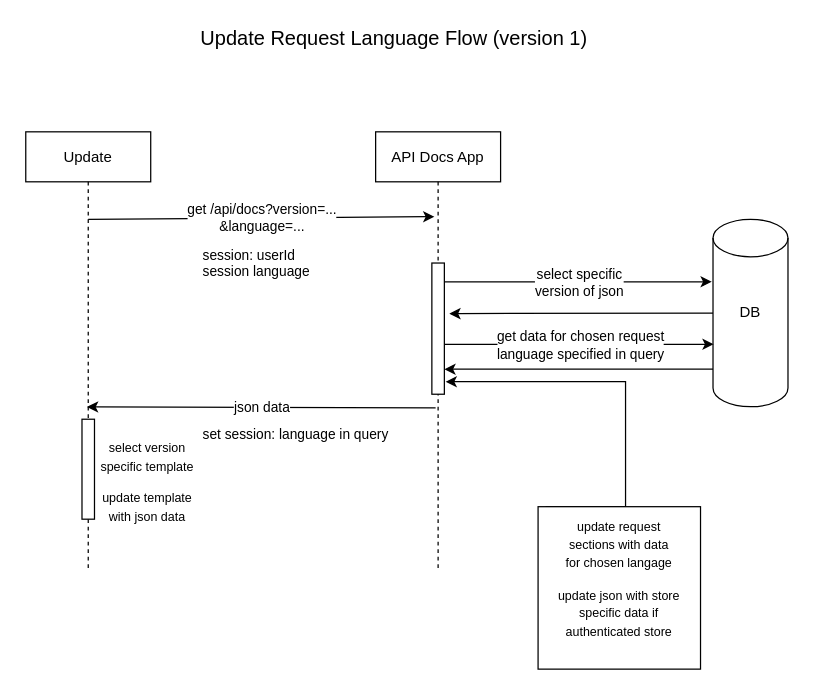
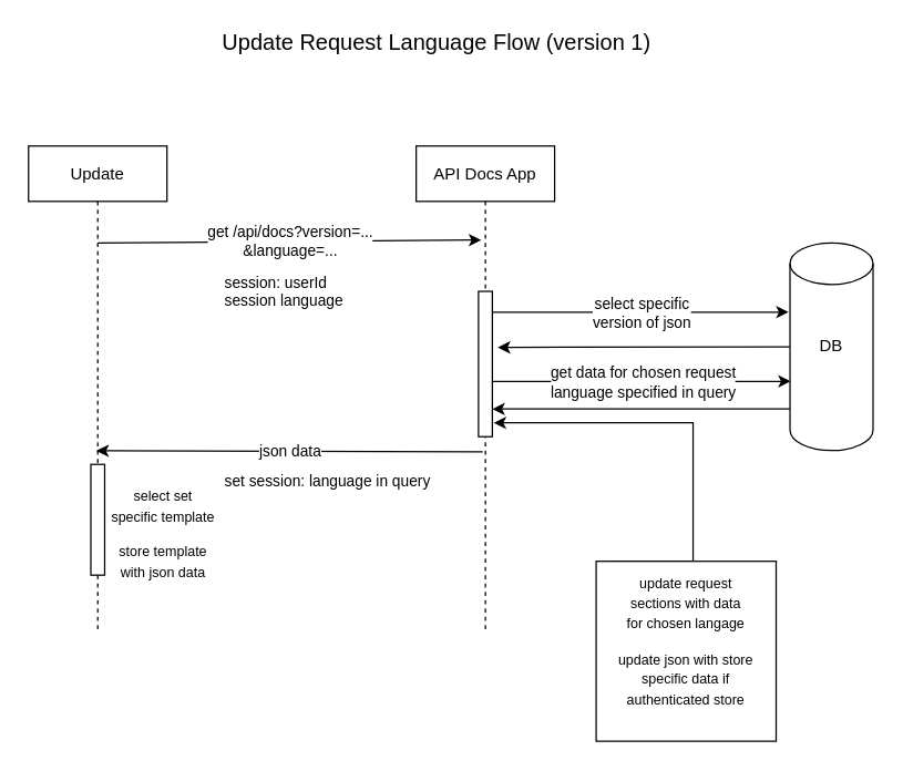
  <mxCell id="0" />
  <mxCell id="1" parent="0" />
  <mxCell id="2" value="Update" style="shape=umlLifeline;perimeter=lifelinePerimeter;container=1;collapsible=0;recursiveResize=0;rounded=0;shadow=0;strokeWidth=1;" vertex="1" parent="1"><mxGeometry x="20" y="105" width="100" height="350" as="geometry" /></mxCell>
  <mxCell id="3" value="API Docs App" style="shape=umlLifeline;perimeter=lifelinePerimeter;container=1;collapsible=0;recursiveResize=0;rounded=0;shadow=0;strokeWidth=1;" vertex="1" parent="1"><mxGeometry x="300" y="105" width="100" height="350" as="geometry" /></mxCell>
  <mxCell id="4" value="&lt;font size=&quot;3&quot;&gt;Update Request Language Flow (version 1)&lt;/font&gt;" style="text;html=1;strokeColor=none;fillColor=none;align=center;verticalAlign=middle;whiteSpace=wrap;rounded=0;" vertex="1" parent="1"><mxGeometry x="145" y="20" width="340" height="20" as="geometry" /></mxCell>
  <mxCell id="5" value="" style="shape=cylinder3;whiteSpace=wrap;html=1;boundedLbl=1;backgroundOutline=1;size=15;" vertex="1" parent="1"><mxGeometry x="570" y="175" width="60" height="150" as="geometry" /></mxCell>
  <mxCell id="6" value="DB" style="text;html=1;strokeColor=none;fillColor=none;align=center;verticalAlign=middle;whiteSpace=wrap;rounded=0;" vertex="1" parent="1"><mxGeometry x="580" y="240" width="40" height="20" as="geometry" /></mxCell>
  <mxCell id="7" value="" style="rounded=0;whiteSpace=wrap;html=1;" vertex="1" parent="1"><mxGeometry x="345" y="210" width="10" height="105" as="geometry" /></mxCell>
  <mxCell id="8" value="" style="endArrow=classic;html=1;" edge="1" parent="1"><mxGeometry relative="1" as="geometry"><mxPoint x="355" y="225" as="sourcePoint" /><mxPoint x="569" y="225" as="targetPoint" /></mxGeometry></mxCell>
  <mxCell id="9" value="select specific&lt;br&gt;version of json" style="edgeLabel;resizable=0;html=1;align=center;verticalAlign=middle;" connectable="0" vertex="1" parent="8"><mxGeometry relative="1" as="geometry" /></mxCell>
  <mxCell id="10" value="" style="endArrow=classic;html=1;" edge="1" parent="1"><mxGeometry relative="1" as="geometry"><mxPoint x="570" y="250" as="sourcePoint" /><mxPoint x="359" y="250.5" as="targetPoint" /></mxGeometry></mxCell>
  <mxCell id="11" value="" style="rounded=0;whiteSpace=wrap;html=1;" vertex="1" parent="1"><mxGeometry x="65" y="335" width="10" height="80" as="geometry" /></mxCell>
- <mxCell id="12" value="&lt;font style=&quot;font-size: 10px&quot;&gt;update template with json data&lt;/font&gt;" style="text;html=1;strokeColor=none;fillColor=none;align=center;verticalAlign=middle;whiteSpace=wrap;rounded=0;" vertex="1" parent="1"><mxGeometry x="75" y="395" width="85" height="20" as="geometry" /></mxCell>
- <mxCell id="13" value="&lt;font style=&quot;font-size: 10px&quot;&gt;select version&lt;br&gt;specific template&lt;br&gt;&lt;/font&gt;" style="text;html=1;strokeColor=none;fillColor=none;align=center;verticalAlign=middle;whiteSpace=wrap;rounded=0;" vertex="1" parent="1"><mxGeometry x="75" y="355" width="85" height="20" as="geometry" /></mxCell>
+ <mxCell id="12" value="&lt;font style=&quot;font-size: 10px&quot;&gt;store template with json data&lt;/font&gt;" style="text;html=1;strokeColor=none;fillColor=none;align=center;verticalAlign=middle;whiteSpace=wrap;rounded=0;" vertex="1" parent="1"><mxGeometry x="75" y="395" width="85" height="20" as="geometry" /></mxCell>
+ <mxCell id="13" value="&lt;font style=&quot;font-size: 10px&quot;&gt;select set&lt;br&gt;specific template&lt;br&gt;&lt;/font&gt;" style="text;html=1;strokeColor=none;fillColor=none;align=center;verticalAlign=middle;whiteSpace=wrap;rounded=0;" vertex="1" parent="1"><mxGeometry x="75" y="355" width="85" height="20" as="geometry" /></mxCell>
  <mxCell id="14" style="edgeStyle=orthogonalEdgeStyle;rounded=0;orthogonalLoop=1;jettySize=auto;html=1;exitX=0;exitY=0;exitDx=0;exitDy=0;" edge="1" parent="1"><mxGeometry relative="1" as="geometry"><mxPoint x="436" y="405" as="sourcePoint" /><mxPoint x="356" y="305" as="targetPoint" /><Array as="points"><mxPoint x="500" y="405" /><mxPoint x="500" y="305" /></Array></mxGeometry></mxCell>
  <mxCell id="15" value="" style="whiteSpace=wrap;html=1;aspect=fixed;" vertex="1" parent="1"><mxGeometry x="430" y="405" width="130" height="130" as="geometry" /></mxCell>
  <mxCell id="16" value="" style="endArrow=classic;html=1;entryX=0.47;entryY=0.194;entryDx=0;entryDy=0;entryPerimeter=0;exitX=0.5;exitY=0.2;exitDx=0;exitDy=0;exitPerimeter=0;" edge="1" parent="1" source="2" target="3"><mxGeometry relative="1" as="geometry"><mxPoint x="80" y="175" as="sourcePoint" /><mxPoint x="270" y="175" as="targetPoint" /></mxGeometry></mxCell>
  <mxCell id="17" value="get /api/docs?version=...&lt;br&gt;&amp;amp;language=..." style="edgeLabel;resizable=0;html=1;align=center;verticalAlign=middle;" connectable="0" vertex="1" parent="16"><mxGeometry relative="1" as="geometry" /></mxCell>
  <mxCell id="18" value="session: userId&lt;br&gt;session language" style="edgeLabel;resizable=0;html=1;align=left;verticalAlign=bottom;" connectable="0" vertex="1" parent="16"><mxGeometry x="-1" relative="1" as="geometry"><mxPoint x="90" y="50" as="offset" /></mxGeometry></mxCell>
  <mxCell id="19" value="&lt;font style=&quot;font-size: 10px&quot;&gt;update json with store specific data if authenticated store&lt;/font&gt;" style="text;html=1;strokeColor=none;fillColor=none;align=center;verticalAlign=middle;whiteSpace=wrap;rounded=0;" vertex="1" parent="1"><mxGeometry x="445" y="475" width="100" height="30" as="geometry" /></mxCell>
  <mxCell id="20" value="&lt;span style=&quot;font-size: 10px&quot;&gt;update request sections with data for chosen langage&lt;br&gt;&lt;/span&gt;" style="text;html=1;strokeColor=none;fillColor=none;align=center;verticalAlign=middle;whiteSpace=wrap;rounded=0;" vertex="1" parent="1"><mxGeometry x="450" y="425" width="90" height="20" as="geometry" /></mxCell>
  <mxCell id="21" value="" style="endArrow=classic;html=1;entryX=0;entryY=0.5;entryDx=0;entryDy=0;entryPerimeter=0;" edge="1" parent="1"><mxGeometry relative="1" as="geometry"><mxPoint x="355.5" y="275" as="sourcePoint" /><mxPoint x="570.5" y="275" as="targetPoint" /></mxGeometry></mxCell>
  <mxCell id="22" value="get data for chosen request&lt;br&gt;language specified in query" style="edgeLabel;resizable=0;html=1;align=center;verticalAlign=middle;" connectable="0" vertex="1" parent="21"><mxGeometry relative="1" as="geometry" /></mxCell>
  <mxCell id="23" value="" style="endArrow=classic;html=1;" edge="1" parent="1"><mxGeometry width="50" height="50" relative="1" as="geometry"><mxPoint x="570" y="295" as="sourcePoint" /><mxPoint x="355" y="295" as="targetPoint" /></mxGeometry></mxCell>
  <mxCell id="24" style="edgeStyle=orthogonalEdgeStyle;rounded=0;orthogonalLoop=1;jettySize=auto;html=1;exitX=0.5;exitY=1;exitDx=0;exitDy=0;" edge="1" parent="1" source="12" target="12"><mxGeometry relative="1" as="geometry" /></mxCell>
  <mxCell id="25" value="" style="endArrow=classic;html=1;entryX=0.49;entryY=0.629;entryDx=0;entryDy=0;entryPerimeter=0;exitX=0.48;exitY=0.631;exitDx=0;exitDy=0;exitPerimeter=0;" edge="1" parent="1" source="3" target="2"><mxGeometry relative="1" as="geometry"><mxPoint x="280" y="325" as="sourcePoint" /><mxPoint x="120" y="325" as="targetPoint" /></mxGeometry></mxCell>
  <mxCell id="26" value="json data" style="edgeLabel;resizable=0;html=1;align=center;verticalAlign=middle;" connectable="0" vertex="1" parent="25"><mxGeometry relative="1" as="geometry" /></mxCell>
  <mxCell id="27" value="set session: language in query" style="edgeLabel;resizable=0;html=1;align=left;verticalAlign=bottom;" connectable="0" vertex="1" parent="25"><mxGeometry x="-1" relative="1" as="geometry"><mxPoint x="-188" y="29" as="offset" /></mxGeometry></mxCell>
